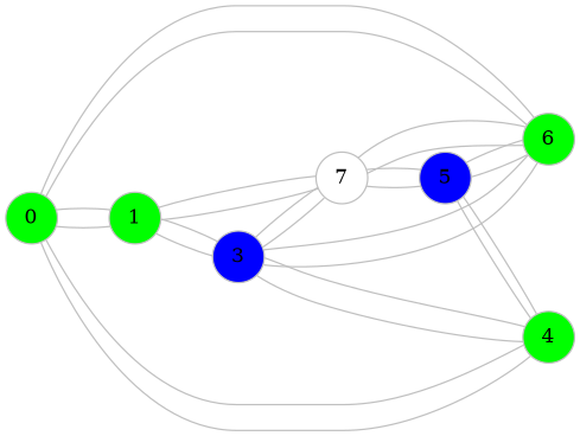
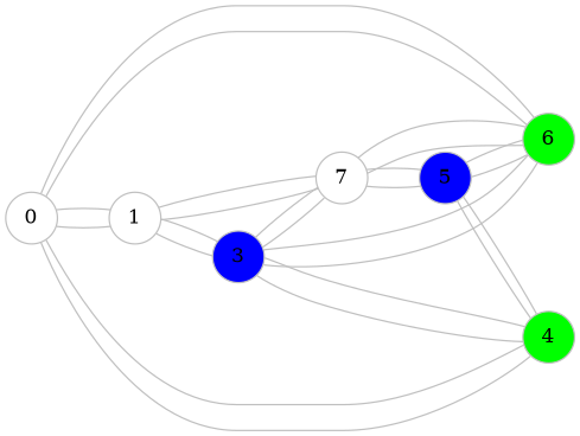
  graph {
    fontname="DejaVu Serif"
    rankdir=LR
    node [color=grey fillcolor=Green fontname="DejaVu Serif" shape=circle style=filled]
    edge [color=grey fontname="DejaVu Serif"]
-   0
-   1
+   0 [fillcolor=White]
+   1 [fillcolor=White]
    4
    6
    n5 [fillcolor=White label=7]
    3 [fillcolor=Blue]
    5 [fillcolor=Blue]
    0 -- 1
    0 -- 4
    0 -- 6
    1 -- 0
    1 -- n5
    1 -- 3
    4 -- 0
    4 -- 3
    4 -- 5
    6 -- 0
    6 -- n5
    6 -- 3
    6 -- 5
    n5 -- 1
    n5 -- 6
    n5 -- 3
    n5 -- 5
    3 -- 1
    3 -- 4
    3 -- 6
    3 -- n5
    5 -- 4
    5 -- 6
    5 -- n5
  }
